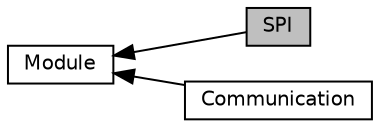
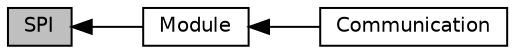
  digraph {
    rankdir=LR
    node [color=black fillcolor=white fontname=Helvetica fontsize=10 shape=box style=filled]
    edge [dir=back fontname=Helvetica fontsize=10 labelfontname=Helvetica labelfontsize=10 shape=plaintext style=solid]
    n1 [fillcolor=grey75 fontcolor=black height=0.2 label=SPI width=0.4]
    n2 [height=0.2 label=Module width=0.4]
    n3 [height=0.2 label=Communication width=0.4]
-   n2 -> n1
+   n1 -> n2
    n2 -> n3
  }
